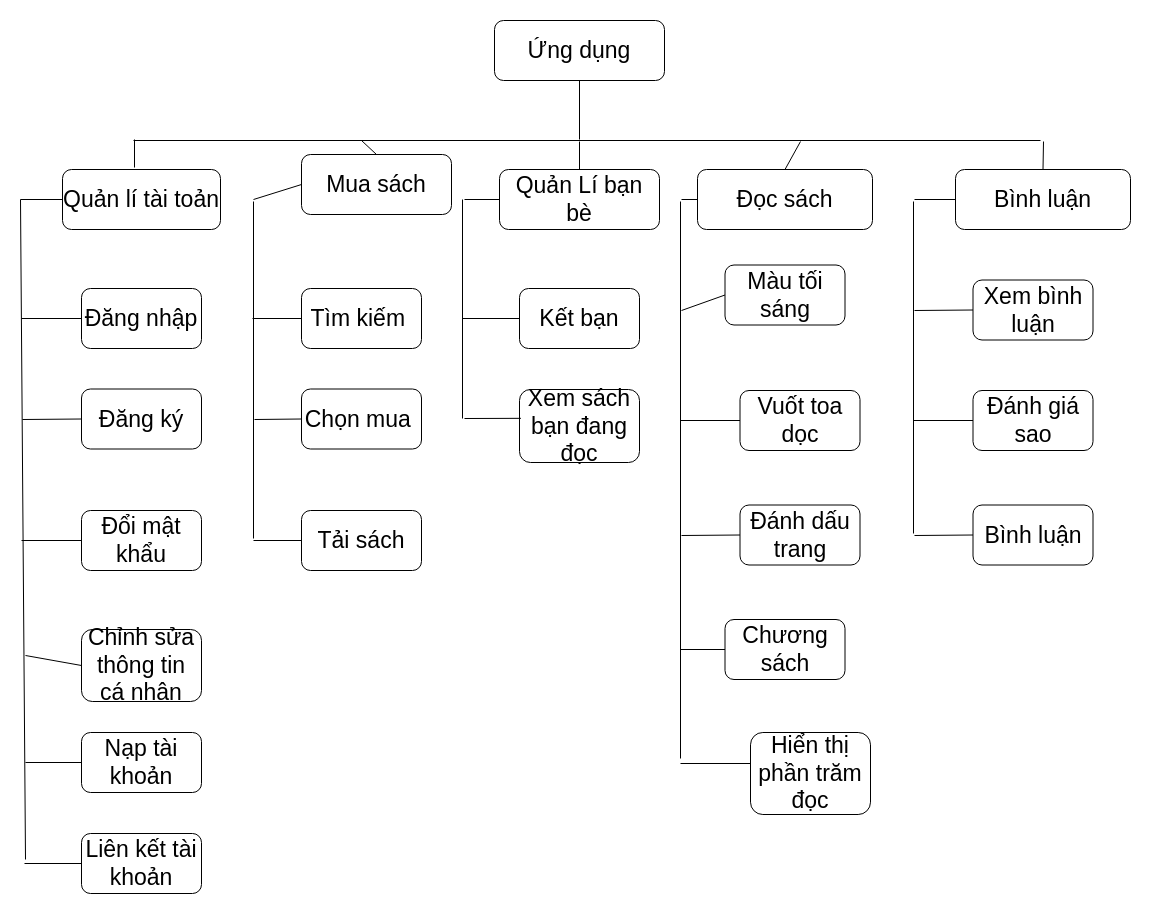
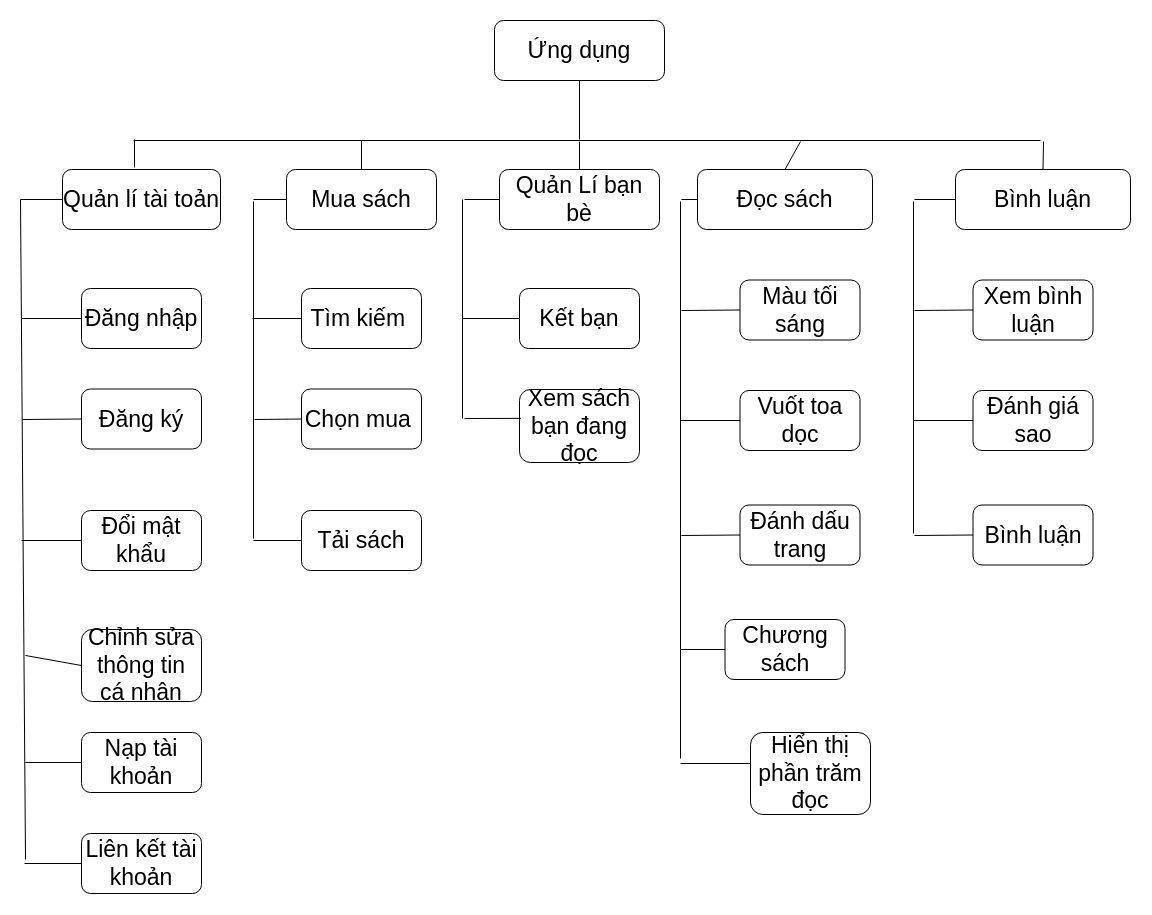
  <mxCell id="0" />
  <mxCell id="1" parent="0" />
  <mxCell id="2" value="Ứng dụng" style="rounded=1;whiteSpace=wrap;html=1;fontSize=23;" parent="1" vertex="1"><mxGeometry x="494" y="20" width="170" height="60" as="geometry" /></mxCell>
  <mxCell id="3" value="Quản lí tài toản" style="rounded=1;whiteSpace=wrap;html=1;fontSize=23;" parent="1" vertex="1"><mxGeometry x="62" y="169" width="158" height="60" as="geometry" /></mxCell>
- <mxCell id="4" value="Mua sách" style="rounded=1;whiteSpace=wrap;html=1;fontSize=23;" parent="1" vertex="1"><mxGeometry x="301" y="154" width="150" height="60" as="geometry" /></mxCell>
+ <mxCell id="4" value="Mua sách" style="rounded=1;whiteSpace=wrap;html=1;fontSize=23;" parent="1" vertex="1"><mxGeometry x="286" y="169" width="150" height="60" as="geometry" /></mxCell>
  <mxCell id="5" value="Quản Lí bạn bè" style="rounded=1;whiteSpace=wrap;html=1;fontSize=23;" parent="1" vertex="1"><mxGeometry x="499" y="169" width="160" height="60" as="geometry" /></mxCell>
  <mxCell id="6" value="Đọc sách" style="rounded=1;whiteSpace=wrap;html=1;fontSize=23;" parent="1" vertex="1"><mxGeometry x="697" y="169" width="175" height="60" as="geometry" /></mxCell>
  <mxCell id="7" value="Đăng nhập" style="rounded=1;whiteSpace=wrap;html=1;fontSize=23;" parent="1" vertex="1"><mxGeometry x="81" y="288" width="120" height="60" as="geometry" /></mxCell>
  <mxCell id="8" value="Đăng ký" style="rounded=1;whiteSpace=wrap;html=1;fontSize=23;" parent="1" vertex="1"><mxGeometry x="81" y="388.5" width="120" height="60" as="geometry" /></mxCell>
  <mxCell id="9" value="Đổi mật khẩu" style="rounded=1;whiteSpace=wrap;html=1;fontSize=23;" parent="1" vertex="1"><mxGeometry x="81" y="510" width="120" height="60" as="geometry" /></mxCell>
  <mxCell id="10" value="Chỉnh sửa thông tin cá nhân" style="rounded=1;whiteSpace=wrap;html=1;fontSize=23;" parent="1" vertex="1"><mxGeometry x="81" y="629" width="120" height="72" as="geometry" /></mxCell>
  <mxCell id="11" value="Nạp tài khoản" style="rounded=1;whiteSpace=wrap;html=1;fontSize=23;" parent="1" vertex="1"><mxGeometry x="81" y="732" width="120" height="60" as="geometry" /></mxCell>
  <mxCell id="12" value="" style="endArrow=none;html=1;fontSize=23;" parent="1" edge="1"><mxGeometry width="50" height="50" relative="1" as="geometry"><mxPoint x="25" y="859" as="sourcePoint" /><mxPoint x="20" y="199" as="targetPoint" /></mxGeometry></mxCell>
  <mxCell id="13" value="" style="endArrow=none;html=1;fontSize=23;entryX=0;entryY=0.5;entryDx=0;entryDy=0;" parent="1" target="3" edge="1"><mxGeometry width="50" height="50" relative="1" as="geometry"><mxPoint x="20" y="199" as="sourcePoint" /><mxPoint x="55" y="168" as="targetPoint" /></mxGeometry></mxCell>
  <mxCell id="14" value="" style="endArrow=none;html=1;fontSize=23;entryX=0;entryY=0.5;entryDx=0;entryDy=0;" parent="1" target="11" edge="1"><mxGeometry width="50" height="50" relative="1" as="geometry"><mxPoint x="25" y="762" as="sourcePoint" /><mxPoint x="6" y="811" as="targetPoint" /></mxGeometry></mxCell>
  <mxCell id="15" value="" style="endArrow=none;html=1;fontSize=23;entryX=0;entryY=0.5;entryDx=0;entryDy=0;" parent="1" target="10" edge="1"><mxGeometry width="50" height="50" relative="1" as="geometry"><mxPoint x="25" y="655" as="sourcePoint" /><mxPoint x="64" y="651" as="targetPoint" /></mxGeometry></mxCell>
  <mxCell id="16" value="" style="endArrow=none;html=1;fontSize=23;entryX=0;entryY=0.5;entryDx=0;entryDy=0;" parent="1" target="9" edge="1"><mxGeometry width="50" height="50" relative="1" as="geometry"><mxPoint x="21" y="540" as="sourcePoint" /><mxPoint x="70" y="516" as="targetPoint" /></mxGeometry></mxCell>
  <mxCell id="17" value="" style="endArrow=none;html=1;fontSize=23;entryX=0;entryY=0.5;entryDx=0;entryDy=0;" parent="1" target="8" edge="1"><mxGeometry width="50" height="50" relative="1" as="geometry"><mxPoint x="22" y="419" as="sourcePoint" /><mxPoint x="27" y="403" as="targetPoint" /></mxGeometry></mxCell>
  <mxCell id="18" value="" style="endArrow=none;html=1;fontSize=23;entryX=0;entryY=0.5;entryDx=0;entryDy=0;" parent="1" target="7" edge="1"><mxGeometry width="50" height="50" relative="1" as="geometry"><mxPoint x="21" y="318" as="sourcePoint" /><mxPoint x="64" y="300" as="targetPoint" /></mxGeometry></mxCell>
  <mxCell id="19" value="" style="endArrow=none;html=1;fontSize=23;" parent="1" edge="1"><mxGeometry width="50" height="50" relative="1" as="geometry"><mxPoint x="133" y="140" as="sourcePoint" /><mxPoint x="1040" y="140" as="targetPoint" /></mxGeometry></mxCell>
  <mxCell id="20" value="" style="endArrow=none;html=1;fontSize=23;" parent="1" edge="1"><mxGeometry width="50" height="50" relative="1" as="geometry"><mxPoint x="134" y="167" as="sourcePoint" /><mxPoint x="134" y="139" as="targetPoint" /></mxGeometry></mxCell>
  <mxCell id="21" value="" style="endArrow=none;html=1;fontSize=23;entryX=0.5;entryY=1;entryDx=0;entryDy=0;" parent="1" target="2" edge="1"><mxGeometry width="50" height="50" relative="1" as="geometry"><mxPoint x="579" y="139" as="sourcePoint" /><mxPoint x="356" y="27" as="targetPoint" /></mxGeometry></mxCell>
  <mxCell id="22" value="" style="endArrow=none;html=1;fontSize=23;exitX=0.5;exitY=0;exitDx=0;exitDy=0;" parent="1" source="4" edge="1"><mxGeometry width="50" height="50" relative="1" as="geometry"><mxPoint x="273" y="116" as="sourcePoint" /><mxPoint x="361" y="140" as="targetPoint" /></mxGeometry></mxCell>
  <mxCell id="23" value="" style="endArrow=none;html=1;fontSize=23;entryX=0.5;entryY=0;entryDx=0;entryDy=0;" parent="1" target="5" edge="1"><mxGeometry width="50" height="50" relative="1" as="geometry"><mxPoint x="579" y="141" as="sourcePoint" /><mxPoint x="701" y="44" as="targetPoint" /></mxGeometry></mxCell>
  <mxCell id="24" value="" style="endArrow=none;html=1;fontSize=23;exitX=0.5;exitY=0;exitDx=0;exitDy=0;" parent="1" source="6" edge="1"><mxGeometry width="50" height="50" relative="1" as="geometry"><mxPoint x="784" y="125" as="sourcePoint" /><mxPoint x="800" y="141" as="targetPoint" /></mxGeometry></mxCell>
  <mxCell id="25" value="Tìm kiếm&amp;nbsp;" style="rounded=1;whiteSpace=wrap;html=1;fontSize=23;" parent="1" vertex="1"><mxGeometry x="301" y="288" width="120" height="60" as="geometry" /></mxCell>
  <mxCell id="26" value="Chọn mua&amp;nbsp;" style="rounded=1;whiteSpace=wrap;html=1;fontSize=23;" parent="1" vertex="1"><mxGeometry x="301" y="388.5" width="120" height="60" as="geometry" /></mxCell>
  <mxCell id="27" value="Tải sách" style="rounded=1;whiteSpace=wrap;html=1;fontSize=23;" parent="1" vertex="1"><mxGeometry x="301" y="510" width="120" height="60" as="geometry" /></mxCell>
  <mxCell id="28" value="" style="endArrow=none;html=1;fontSize=23;" parent="1" edge="1"><mxGeometry width="50" height="50" relative="1" as="geometry"><mxPoint x="253" y="538" as="sourcePoint" /><mxPoint x="253" y="201" as="targetPoint" /></mxGeometry></mxCell>
  <mxCell id="29" value="" style="endArrow=none;html=1;fontSize=23;entryX=0;entryY=0.5;entryDx=0;entryDy=0;" parent="1" target="4" edge="1"><mxGeometry width="50" height="50" relative="1" as="geometry"><mxPoint x="253" y="199" as="sourcePoint" /><mxPoint x="296" y="208" as="targetPoint" /></mxGeometry></mxCell>
  <mxCell id="30" value="" style="endArrow=none;html=1;fontSize=23;entryX=0;entryY=0.5;entryDx=0;entryDy=0;" parent="1" target="25" edge="1"><mxGeometry width="50" height="50" relative="1" as="geometry"><mxPoint x="252" y="318" as="sourcePoint" /><mxPoint x="307" y="285" as="targetPoint" /></mxGeometry></mxCell>
  <mxCell id="31" value="" style="endArrow=none;html=1;fontSize=23;entryX=0;entryY=0.5;entryDx=0;entryDy=0;" parent="1" target="26" edge="1"><mxGeometry width="50" height="50" relative="1" as="geometry"><mxPoint x="254" y="419" as="sourcePoint" /><mxPoint x="299" y="384" as="targetPoint" /></mxGeometry></mxCell>
  <mxCell id="32" value="" style="endArrow=none;html=1;fontSize=23;entryX=0;entryY=0.5;entryDx=0;entryDy=0;" parent="1" target="27" edge="1"><mxGeometry width="50" height="50" relative="1" as="geometry"><mxPoint x="253" y="540" as="sourcePoint" /><mxPoint x="293" y="541" as="targetPoint" /></mxGeometry></mxCell>
- <mxCell id="33" value="Màu tối sáng" style="rounded=1;whiteSpace=wrap;html=1;fontSize=23;" parent="1" vertex="1"><mxGeometry x="724.5" y="264.5" width="120" height="60" as="geometry" /></mxCell>
+ <mxCell id="33" value="Màu tối sáng" style="rounded=1;whiteSpace=wrap;html=1;fontSize=23;" parent="1" vertex="1"><mxGeometry x="739.5" y="279.5" width="120" height="60" as="geometry" /></mxCell>
  <mxCell id="34" value="Vuốt toa dọc" style="rounded=1;whiteSpace=wrap;html=1;fontSize=23;" parent="1" vertex="1"><mxGeometry x="739.5" y="390" width="120" height="60" as="geometry" /></mxCell>
  <mxCell id="35" value="Đánh dấu trang" style="rounded=1;whiteSpace=wrap;html=1;fontSize=23;" parent="1" vertex="1"><mxGeometry x="739.5" y="504.5" width="120" height="60" as="geometry" /></mxCell>
  <mxCell id="36" value="Chương sách" style="rounded=1;whiteSpace=wrap;html=1;fontSize=23;" parent="1" vertex="1"><mxGeometry x="724.5" y="619" width="120" height="60" as="geometry" /></mxCell>
  <mxCell id="37" value="Kết bạn" style="rounded=1;whiteSpace=wrap;html=1;fontSize=23;" parent="1" vertex="1"><mxGeometry x="519" y="288" width="120" height="60" as="geometry" /></mxCell>
  <mxCell id="38" value="Xem sách bạn đang đọc" style="rounded=1;whiteSpace=wrap;html=1;fontSize=23;" parent="1" vertex="1"><mxGeometry x="519" y="389" width="120" height="73" as="geometry" /></mxCell>
  <mxCell id="39" value="" style="endArrow=none;html=1;fontSize=23;" parent="1" edge="1"><mxGeometry width="50" height="50" relative="1" as="geometry"><mxPoint x="680" y="758" as="sourcePoint" /><mxPoint x="680" y="201" as="targetPoint" /></mxGeometry></mxCell>
  <mxCell id="40" value="" style="endArrow=none;html=1;fontSize=23;entryX=0;entryY=0.5;entryDx=0;entryDy=0;" parent="1" target="6" edge="1"><mxGeometry width="50" height="50" relative="1" as="geometry"><mxPoint x="681" y="199" as="sourcePoint" /><mxPoint x="731" y="193" as="targetPoint" /></mxGeometry></mxCell>
  <mxCell id="41" value="" style="endArrow=none;html=1;fontSize=23;entryX=0;entryY=0.5;entryDx=0;entryDy=0;" parent="1" target="33" edge="1"><mxGeometry width="50" height="50" relative="1" as="geometry"><mxPoint x="681" y="310" as="sourcePoint" /><mxPoint x="736" y="291" as="targetPoint" /></mxGeometry></mxCell>
  <mxCell id="42" value="" style="endArrow=none;html=1;fontSize=23;entryX=0;entryY=0.5;entryDx=0;entryDy=0;" parent="1" target="34" edge="1"><mxGeometry width="50" height="50" relative="1" as="geometry"><mxPoint x="680" y="420" as="sourcePoint" /><mxPoint x="741" y="397" as="targetPoint" /></mxGeometry></mxCell>
  <mxCell id="43" value="" style="endArrow=none;html=1;fontSize=23;entryX=0;entryY=0.5;entryDx=0;entryDy=0;" parent="1" target="35" edge="1"><mxGeometry width="50" height="50" relative="1" as="geometry"><mxPoint x="681" y="535" as="sourcePoint" /><mxPoint x="743" y="474" as="targetPoint" /></mxGeometry></mxCell>
  <mxCell id="44" value="" style="endArrow=none;html=1;fontSize=23;entryX=0;entryY=0.5;entryDx=0;entryDy=0;" parent="1" target="36" edge="1"><mxGeometry width="50" height="50" relative="1" as="geometry"><mxPoint x="680" y="649" as="sourcePoint" /><mxPoint x="743" y="607" as="targetPoint" /></mxGeometry></mxCell>
  <mxCell id="45" value="" style="endArrow=none;html=1;fontSize=23;" parent="1" edge="1"><mxGeometry width="50" height="50" relative="1" as="geometry"><mxPoint x="462" y="418" as="sourcePoint" /><mxPoint x="462" y="199" as="targetPoint" /></mxGeometry></mxCell>
  <mxCell id="46" value="" style="endArrow=none;html=1;fontSize=23;entryX=0;entryY=0.5;entryDx=0;entryDy=0;" parent="1" target="5" edge="1"><mxGeometry width="50" height="50" relative="1" as="geometry"><mxPoint x="464" y="199" as="sourcePoint" /><mxPoint x="509" y="192" as="targetPoint" /></mxGeometry></mxCell>
  <mxCell id="47" value="" style="endArrow=none;html=1;fontSize=23;entryX=0;entryY=0.5;entryDx=0;entryDy=0;" parent="1" target="37" edge="1"><mxGeometry width="50" height="50" relative="1" as="geometry"><mxPoint x="462" y="318" as="sourcePoint" /><mxPoint x="517" y="290" as="targetPoint" /></mxGeometry></mxCell>
  <mxCell id="48" value="" style="endArrow=none;html=1;fontSize=23;entryX=0.012;entryY=0.395;entryDx=0;entryDy=0;entryPerimeter=0;" parent="1" target="38" edge="1"><mxGeometry width="50" height="50" relative="1" as="geometry"><mxPoint x="464" y="418" as="sourcePoint" /><mxPoint x="521" y="416" as="targetPoint" /></mxGeometry></mxCell>
  <mxCell id="49" value="Hiển thị phần trăm đọc" style="rounded=1;whiteSpace=wrap;html=1;fontSize=23;" vertex="1" parent="1"><mxGeometry x="750" y="732" width="120" height="82" as="geometry" /></mxCell>
  <mxCell id="50" value="" style="endArrow=none;html=1;fontSize=23;" edge="1" parent="1"><mxGeometry width="50" height="50" relative="1" as="geometry"><mxPoint x="680" y="763" as="sourcePoint" /><mxPoint x="750" y="763" as="targetPoint" /></mxGeometry></mxCell>
  <mxCell id="51" value="Bình luận" style="rounded=1;whiteSpace=wrap;html=1;fontSize=23;" vertex="1" parent="1"><mxGeometry x="955" y="169" width="175" height="60" as="geometry" /></mxCell>
  <mxCell id="52" value="" style="endArrow=none;html=1;fontSize=23;exitX=0.5;exitY=0;exitDx=0;exitDy=0;" edge="1" parent="1" source="51"><mxGeometry width="50" height="50" relative="1" as="geometry"><mxPoint x="1017" y="125" as="sourcePoint" /><mxPoint x="1043" y="141" as="targetPoint" /></mxGeometry></mxCell>
  <mxCell id="53" value="Xem bình luận" style="rounded=1;whiteSpace=wrap;html=1;fontSize=23;" vertex="1" parent="1"><mxGeometry x="972.5" y="279.5" width="120" height="60" as="geometry" /></mxCell>
  <mxCell id="54" value="Đánh giá sao" style="rounded=1;whiteSpace=wrap;html=1;fontSize=23;" vertex="1" parent="1"><mxGeometry x="972.5" y="390" width="120" height="60" as="geometry" /></mxCell>
  <mxCell id="55" value="Bình luận" style="rounded=1;whiteSpace=wrap;html=1;fontSize=23;" vertex="1" parent="1"><mxGeometry x="972.5" y="504.5" width="120" height="60" as="geometry" /></mxCell>
  <mxCell id="56" value="" style="endArrow=none;html=1;fontSize=23;" edge="1" parent="1"><mxGeometry width="50" height="50" relative="1" as="geometry"><mxPoint x="913" y="533" as="sourcePoint" /><mxPoint x="913" y="201" as="targetPoint" /></mxGeometry></mxCell>
  <mxCell id="57" value="" style="endArrow=none;html=1;fontSize=23;entryX=0;entryY=0.5;entryDx=0;entryDy=0;" edge="1" parent="1" target="51"><mxGeometry width="50" height="50" relative="1" as="geometry"><mxPoint x="914" y="199" as="sourcePoint" /><mxPoint x="964" y="193" as="targetPoint" /></mxGeometry></mxCell>
  <mxCell id="58" value="" style="endArrow=none;html=1;fontSize=23;entryX=0;entryY=0.5;entryDx=0;entryDy=0;" edge="1" parent="1" target="53"><mxGeometry width="50" height="50" relative="1" as="geometry"><mxPoint x="914" y="310" as="sourcePoint" /><mxPoint x="969" y="291" as="targetPoint" /></mxGeometry></mxCell>
  <mxCell id="59" value="" style="endArrow=none;html=1;fontSize=23;entryX=0;entryY=0.5;entryDx=0;entryDy=0;" edge="1" parent="1" target="54"><mxGeometry width="50" height="50" relative="1" as="geometry"><mxPoint x="913" y="420" as="sourcePoint" /><mxPoint x="974" y="397" as="targetPoint" /></mxGeometry></mxCell>
  <mxCell id="60" value="" style="endArrow=none;html=1;fontSize=23;entryX=0;entryY=0.5;entryDx=0;entryDy=0;" edge="1" parent="1" target="55"><mxGeometry width="50" height="50" relative="1" as="geometry"><mxPoint x="914" y="535" as="sourcePoint" /><mxPoint x="976" y="474" as="targetPoint" /></mxGeometry></mxCell>
  <mxCell id="61" value="Liên kết tài khoản" style="rounded=1;whiteSpace=wrap;html=1;fontSize=23;" vertex="1" parent="1"><mxGeometry x="81" y="833" width="120" height="60" as="geometry" /></mxCell>
  <mxCell id="62" value="" style="endArrow=none;html=1;entryX=0;entryY=0.5;entryDx=0;entryDy=0;fontSize=23;" edge="1" parent="1" target="61"><mxGeometry width="50" height="50" relative="1" as="geometry"><mxPoint x="24" y="863" as="sourcePoint" /><mxPoint x="-16" y="904" as="targetPoint" /></mxGeometry></mxCell>
